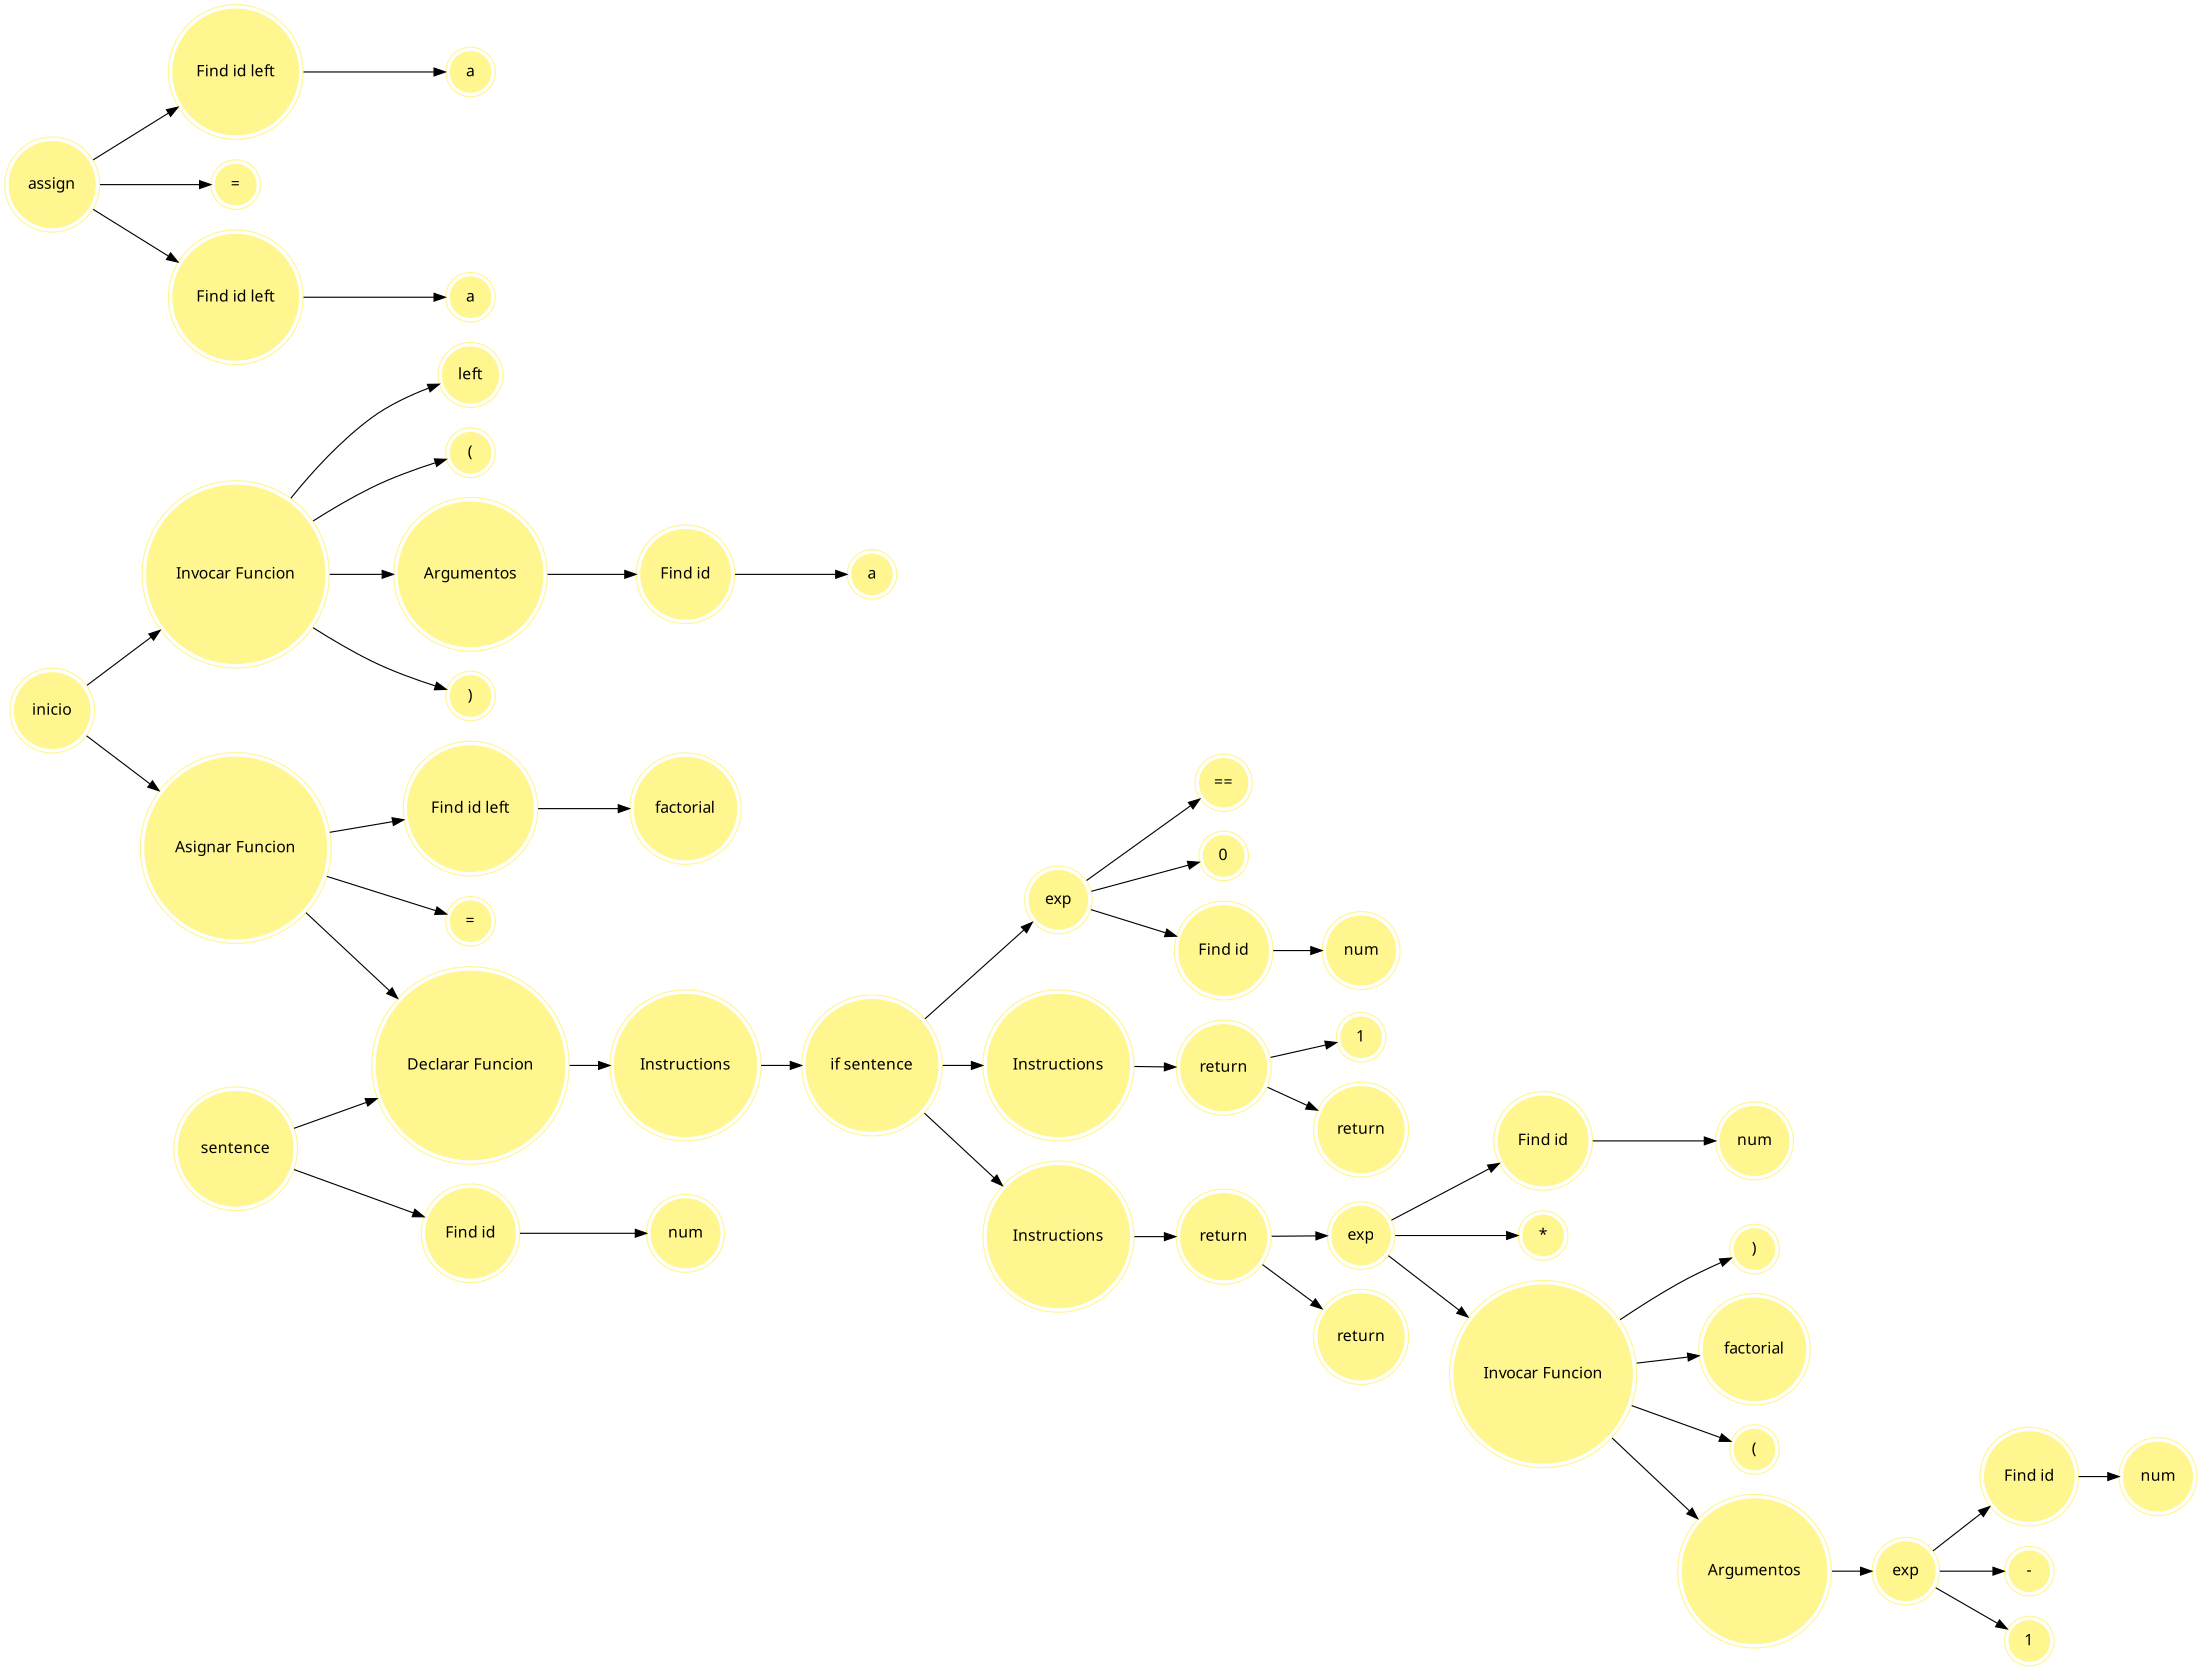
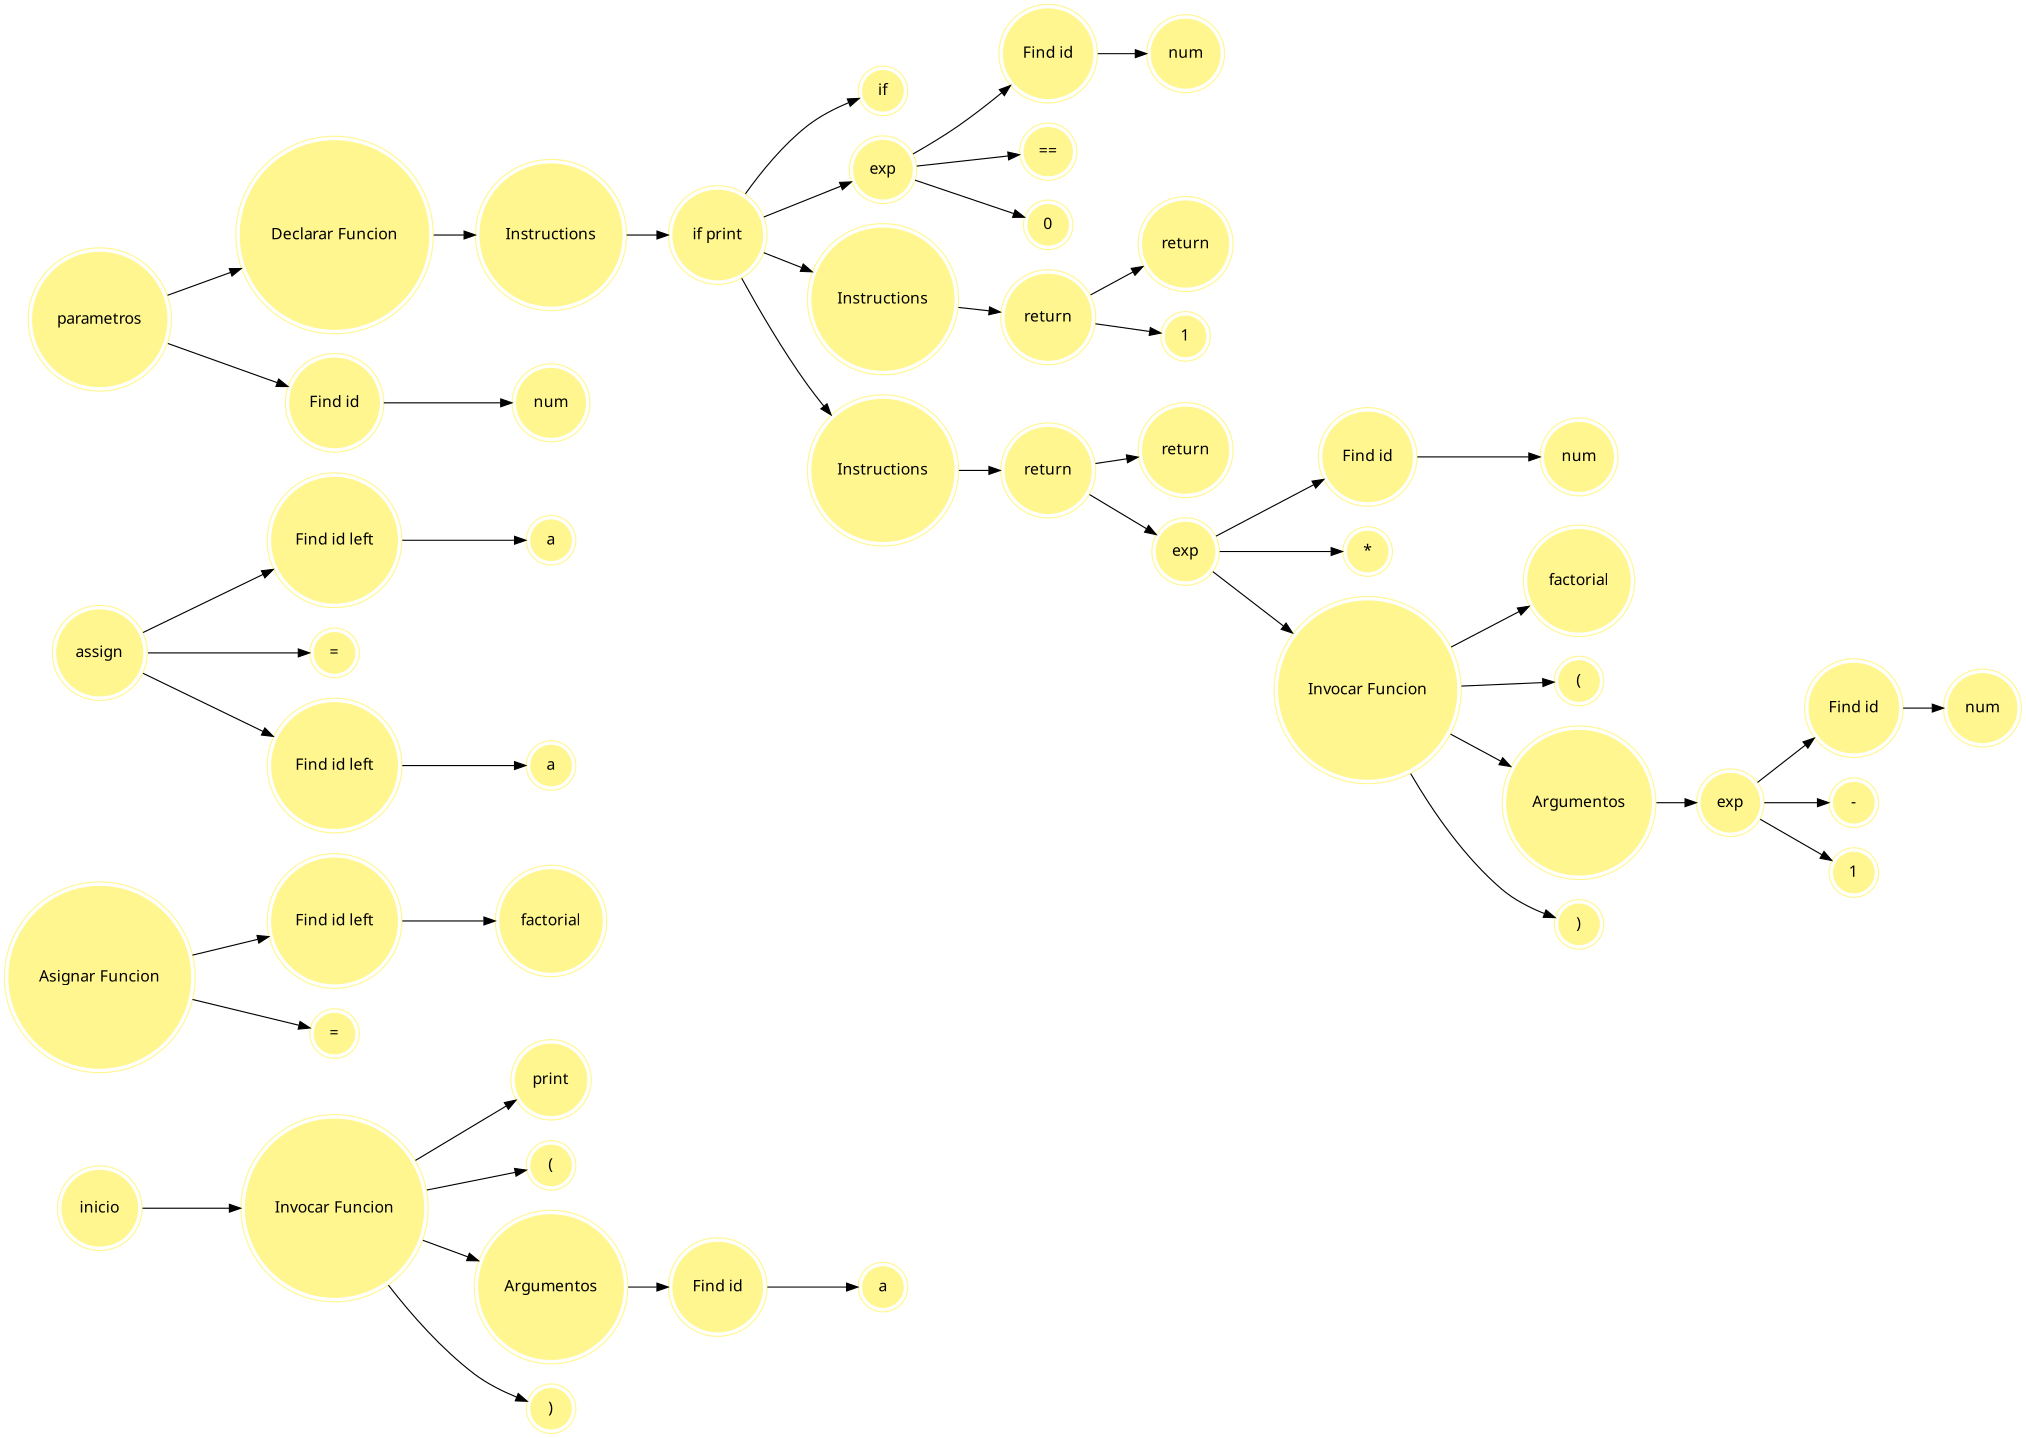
  digraph {
    fontname="Noto Sans"
    rankdir=LR
    node [color=khaki1 fontcolor=black fontname="Noto Sans" shape=doublecircle style=filled]
    edge [fontname="Noto Sans"]
    n1 [label=inicio]
    n2 [label="Asignar Funcion"]
    n3 [label="Invocar Funcion"]
    n4 [label=assign]
    n5 [label="Find id left"]
    n6 [label="="]
    n7 [label="Find id left"]
    n8 [label="Find id left"]
    n9 [label="="]
    n10 [label="Declarar Funcion"]
-   n11 [label=left]
+   n11 [label=print]
    n12 [label="("]
    n13 [label=Argumentos]
    n14 [label=")"]
    n15 [label=a]
    n16 [label=a]
    n17 [label=factorial]
    n18 [label=Instructions]
-   n19 [label=sentence]
+   n19 [label=parametros]
    n20 [label="Find id"]
-   n21 [label="if sentence"]
+   n21 [label="if print"]
    n22 [label=num]
+   n23 [label=if]
    n24 [label=exp]
    n25 [label=Instructions]
    n26 [label=Instructions]
    n27 [label="Find id"]
    n28 [label="=="]
    n29 [label=0]
    n30 [label=return]
    n31 [label=return]
    n32 [label=num]
    n33 [label=return]
    n34 [label=1]
    n35 [label=return]
    n36 [label=exp]
    n37 [label="Find id"]
    n38 [label="*"]
    n39 [label="Invocar Funcion"]
    n40 [label=num]
    n41 [label=factorial]
    n42 [label="("]
    n43 [label=Argumentos]
    n44 [label=")"]
    n45 [label=exp]
    n46 [label="Find id"]
    n47 [label="-"]
    n48 [label=1]
    n49 [label=num]
    n50 [label="Find id"]
    n51 [label=a]
-   n1 -> n2
    n1 -> n3
    n2 -> n8
    n2 -> n9
-   n2 -> n10
    n3 -> n11
    n3 -> n12
    n3 -> n13
    n3 -> n14
    n4 -> n5
    n4 -> n6
    n4 -> n7
    n5 -> n15
    n7 -> n16
    n8 -> n17
    n10 -> n18
    n13 -> n50
    n18 -> n21
    n19 -> n10
    n19 -> n20
    n20 -> n22
+   n21 -> n23
    n21 -> n24
    n21 -> n25
    n21 -> n26
    n24 -> n27
    n24 -> n28
    n24 -> n29
    n25 -> n30
    n26 -> n31
    n27 -> n32
    n30 -> n33
    n30 -> n34
    n31 -> n35
    n31 -> n36
    n36 -> n37
    n36 -> n38
    n36 -> n39
    n37 -> n40
    n39 -> n41
    n39 -> n42
    n39 -> n43
    n39 -> n44
    n43 -> n45
    n45 -> n46
    n45 -> n47
    n45 -> n48
    n46 -> n49
    n50 -> n51
  }
